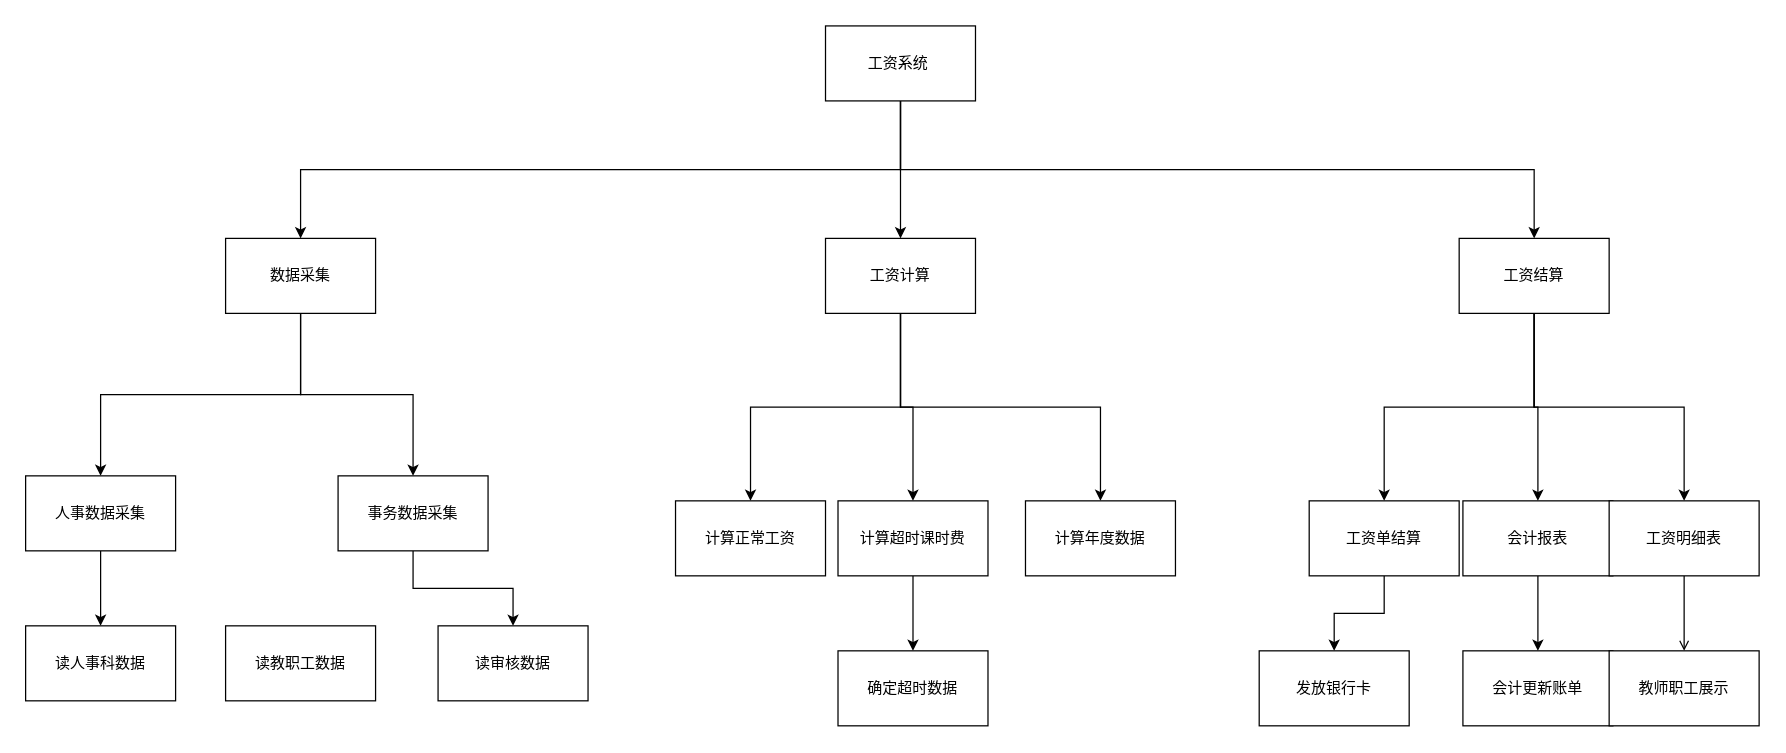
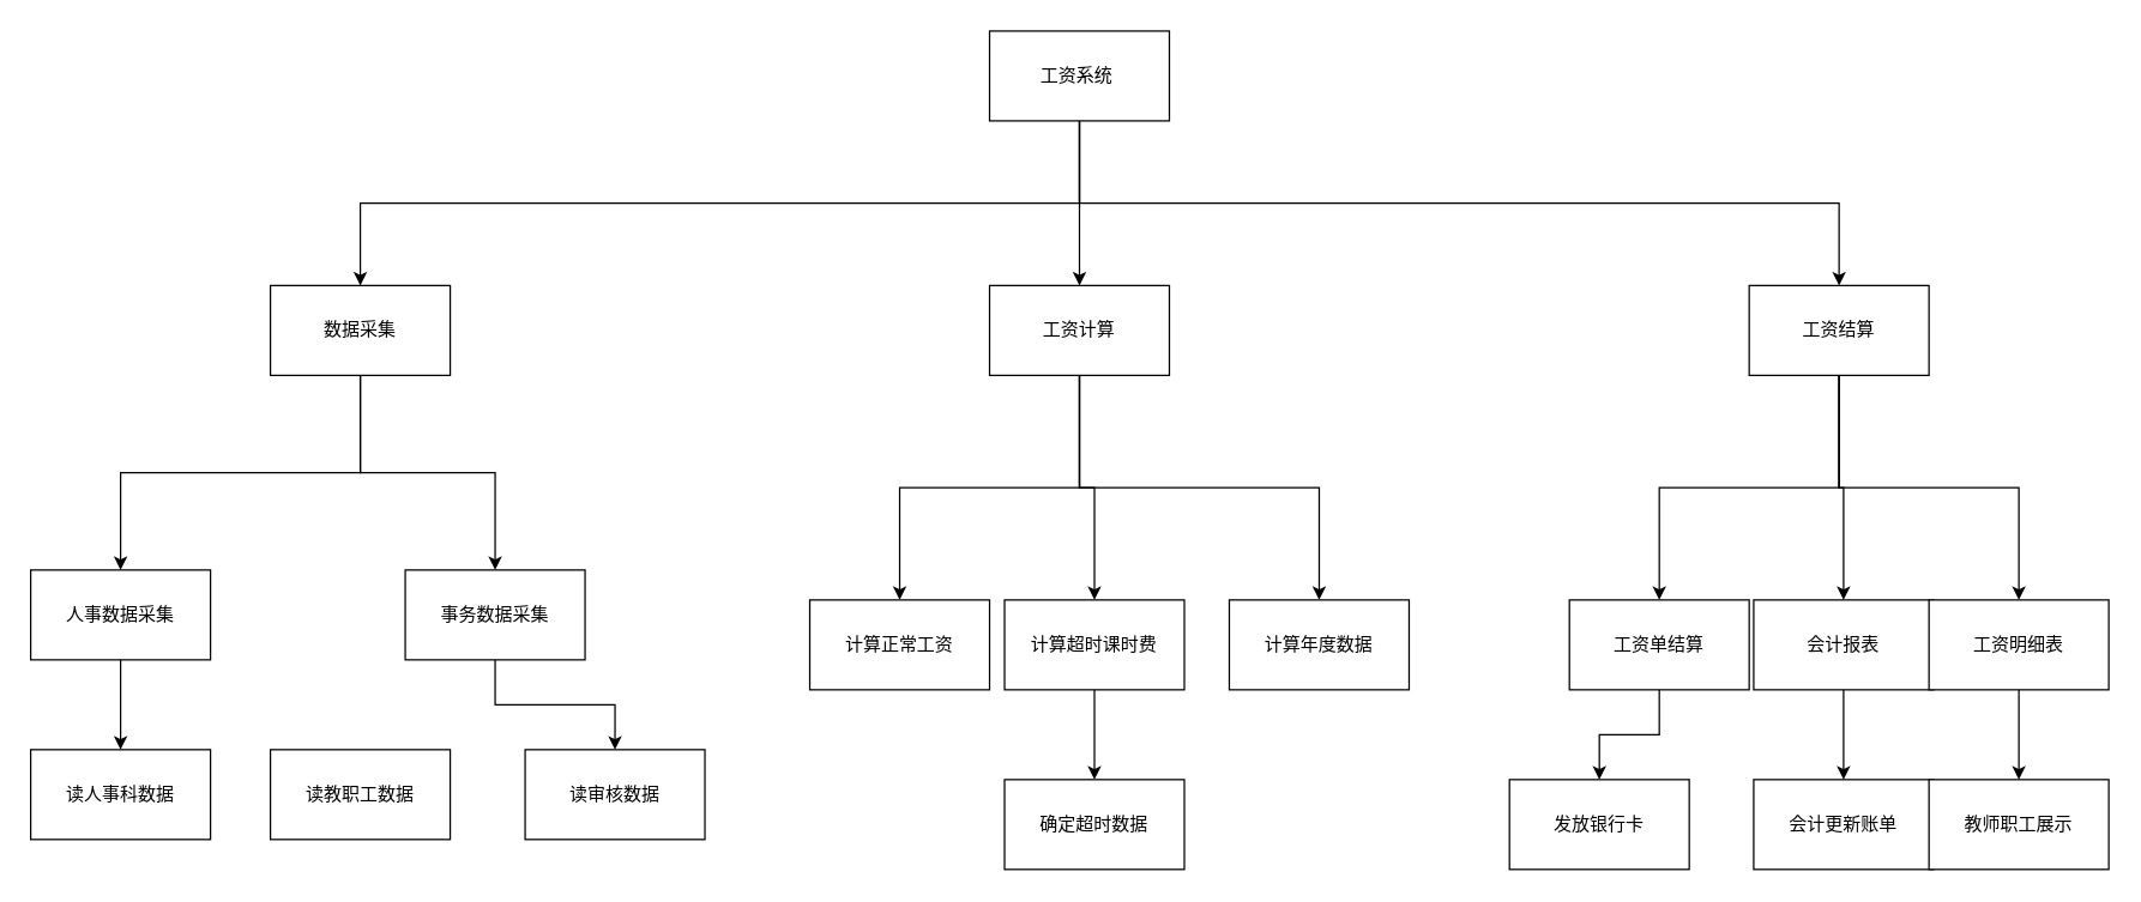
  <mxCell id="0" />
  <mxCell id="1" parent="0" />
  <mxCell id="2" style="edgeStyle=orthogonalEdgeStyle;rounded=0;orthogonalLoop=1;jettySize=auto;html=1;exitX=0.5;exitY=1;exitDx=0;exitDy=0;entryX=0.5;entryY=0;entryDx=0;entryDy=0;" edge="1" parent="1" source="5" target="8"><mxGeometry relative="1" as="geometry"><mxPoint x="590" y="270" as="targetPoint" /></mxGeometry></mxCell>
  <mxCell id="3" style="edgeStyle=orthogonalEdgeStyle;rounded=0;orthogonalLoop=1;jettySize=auto;html=1;exitX=0.5;exitY=1;exitDx=0;exitDy=0;" edge="1" parent="1" source="5" target="12"><mxGeometry relative="1" as="geometry"><mxPoint x="720" y="260" as="targetPoint" /></mxGeometry></mxCell>
  <mxCell id="4" style="edgeStyle=orthogonalEdgeStyle;rounded=0;orthogonalLoop=1;jettySize=auto;html=1;exitX=0.5;exitY=1;exitDx=0;exitDy=0;entryX=0.5;entryY=0;entryDx=0;entryDy=0;" edge="1" parent="1" source="5" target="16"><mxGeometry relative="1" as="geometry" /></mxCell>
  <mxCell id="5" value="工资系统&amp;nbsp;" style="rounded=0;whiteSpace=wrap;html=1;" vertex="1" parent="1"><mxGeometry x="660" y="20" width="120" height="60" as="geometry" /></mxCell>
  <mxCell id="6" style="edgeStyle=orthogonalEdgeStyle;rounded=0;orthogonalLoop=1;jettySize=auto;html=1;exitX=0.5;exitY=1;exitDx=0;exitDy=0;entryX=0.5;entryY=0;entryDx=0;entryDy=0;" edge="1" parent="1" source="8" target="18"><mxGeometry relative="1" as="geometry"><mxPoint x="420" y="410" as="targetPoint" /></mxGeometry></mxCell>
  <mxCell id="7" style="edgeStyle=orthogonalEdgeStyle;rounded=0;orthogonalLoop=1;jettySize=auto;html=1;exitX=0.5;exitY=1;exitDx=0;exitDy=0;entryX=0.5;entryY=0;entryDx=0;entryDy=0;" edge="1" parent="1" source="8" target="20"><mxGeometry relative="1" as="geometry" /></mxCell>
  <mxCell id="8" value="数据采集" style="rounded=0;whiteSpace=wrap;html=1;" vertex="1" parent="1"><mxGeometry x="180" y="190" width="120" height="60" as="geometry" /></mxCell>
  <mxCell id="9" value="" style="edgeStyle=orthogonalEdgeStyle;rounded=0;orthogonalLoop=1;jettySize=auto;html=1;" edge="1" parent="1" source="12" target="24"><mxGeometry relative="1" as="geometry" /></mxCell>
  <mxCell id="10" value="" style="edgeStyle=orthogonalEdgeStyle;rounded=0;orthogonalLoop=1;jettySize=auto;html=1;" edge="1" parent="1" source="12" target="26"><mxGeometry relative="1" as="geometry" /></mxCell>
  <mxCell id="11" style="edgeStyle=orthogonalEdgeStyle;rounded=0;orthogonalLoop=1;jettySize=auto;html=1;exitX=0.5;exitY=1;exitDx=0;exitDy=0;" edge="1" parent="1" source="12" target="28"><mxGeometry relative="1" as="geometry" /></mxCell>
  <mxCell id="12" value="工资计算" style="rounded=0;whiteSpace=wrap;html=1;" vertex="1" parent="1"><mxGeometry x="660" y="190" width="120" height="60" as="geometry" /></mxCell>
  <mxCell id="13" value="" style="edgeStyle=orthogonalEdgeStyle;rounded=0;orthogonalLoop=1;jettySize=auto;html=1;" edge="1" parent="1" source="16" target="30"><mxGeometry relative="1" as="geometry" /></mxCell>
  <mxCell id="14" value="" style="edgeStyle=orthogonalEdgeStyle;rounded=0;orthogonalLoop=1;jettySize=auto;html=1;" edge="1" parent="1" source="16" target="32"><mxGeometry relative="1" as="geometry" /></mxCell>
  <mxCell id="15" value="" style="edgeStyle=orthogonalEdgeStyle;rounded=0;orthogonalLoop=1;jettySize=auto;html=1;" edge="1" parent="1" source="16" target="34"><mxGeometry relative="1" as="geometry" /></mxCell>
  <mxCell id="16" value="工资结算" style="rounded=0;whiteSpace=wrap;html=1;" vertex="1" parent="1"><mxGeometry x="1167" y="190" width="120" height="60" as="geometry" /></mxCell>
  <mxCell id="17" value="" style="edgeStyle=orthogonalEdgeStyle;rounded=0;orthogonalLoop=1;jettySize=auto;html=1;" edge="1" parent="1" source="18" target="21"><mxGeometry relative="1" as="geometry" /></mxCell>
  <mxCell id="18" value="人事数据采集" style="rounded=0;whiteSpace=wrap;html=1;" vertex="1" parent="1"><mxGeometry x="20" y="380" width="120" height="60" as="geometry" /></mxCell>
  <mxCell id="19" value="" style="edgeStyle=orthogonalEdgeStyle;rounded=0;orthogonalLoop=1;jettySize=auto;html=1;" edge="1" parent="1" source="20" target="23"><mxGeometry relative="1" as="geometry" /></mxCell>
  <mxCell id="20" value="事务数据采集" style="rounded=0;whiteSpace=wrap;html=1;" vertex="1" parent="1"><mxGeometry x="270" y="380" width="120" height="60" as="geometry" /></mxCell>
  <mxCell id="21" value="读人事科数据" style="whiteSpace=wrap;html=1;rounded=0;" vertex="1" parent="1"><mxGeometry x="20" y="500" width="120" height="60" as="geometry" /></mxCell>
  <mxCell id="22" value="读教职工数据" style="whiteSpace=wrap;html=1;rounded=0;" vertex="1" parent="1"><mxGeometry x="180" y="500" width="120" height="60" as="geometry" /></mxCell>
  <mxCell id="23" value="读审核数据" style="whiteSpace=wrap;html=1;rounded=0;" vertex="1" parent="1"><mxGeometry x="350" y="500" width="120" height="60" as="geometry" /></mxCell>
  <mxCell id="24" value="计算正常工资" style="whiteSpace=wrap;html=1;rounded=0;" vertex="1" parent="1"><mxGeometry x="540" y="400" width="120" height="60" as="geometry" /></mxCell>
  <mxCell id="25" value="" style="edgeStyle=orthogonalEdgeStyle;rounded=0;orthogonalLoop=1;jettySize=auto;html=1;" edge="1" parent="1" source="26" target="27"><mxGeometry relative="1" as="geometry" /></mxCell>
  <mxCell id="26" value="计算超时课时费" style="whiteSpace=wrap;html=1;rounded=0;" vertex="1" parent="1"><mxGeometry x="670" y="400" width="120" height="60" as="geometry" /></mxCell>
  <mxCell id="27" value="确定超时数据" style="whiteSpace=wrap;html=1;rounded=0;" vertex="1" parent="1"><mxGeometry x="670" y="520" width="120" height="60" as="geometry" /></mxCell>
  <mxCell id="28" value="计算年度数据" style="whiteSpace=wrap;html=1;rounded=0;" vertex="1" parent="1"><mxGeometry x="820" y="400" width="120" height="60" as="geometry" /></mxCell>
  <mxCell id="29" value="" style="edgeStyle=orthogonalEdgeStyle;rounded=0;orthogonalLoop=1;jettySize=auto;html=1;" edge="1" parent="1" source="30" target="35"><mxGeometry relative="1" as="geometry" /></mxCell>
  <mxCell id="30" value="工资单结算" style="whiteSpace=wrap;html=1;rounded=0;" vertex="1" parent="1"><mxGeometry x="1047" y="400" width="120" height="60" as="geometry" /></mxCell>
  <mxCell id="31" value="" style="edgeStyle=orthogonalEdgeStyle;rounded=0;orthogonalLoop=1;jettySize=auto;html=1;" edge="1" parent="1" source="32" target="36"><mxGeometry relative="1" as="geometry" /></mxCell>
  <mxCell id="32" value="会计报表" style="whiteSpace=wrap;html=1;rounded=0;" vertex="1" parent="1"><mxGeometry x="1170" y="400" width="120" height="60" as="geometry" /></mxCell>
- <mxCell id="33" value="" style="edgeStyle=orthogonalEdgeStyle;rounded=0;orthogonalLoop=1;jettySize=auto;html=1;endArrow=open;" edge="1" parent="1" source="34" target="37"><mxGeometry relative="1" as="geometry" /></mxCell>
+ <mxCell id="33" value="" style="edgeStyle=orthogonalEdgeStyle;rounded=0;orthogonalLoop=1;jettySize=auto;html=1;" edge="1" parent="1" source="34" target="37"><mxGeometry relative="1" as="geometry" /></mxCell>
  <mxCell id="34" value="工资明细表" style="whiteSpace=wrap;html=1;rounded=0;" vertex="1" parent="1"><mxGeometry x="1287" y="400" width="120" height="60" as="geometry" /></mxCell>
  <mxCell id="35" value="发放银行卡" style="whiteSpace=wrap;html=1;rounded=0;" vertex="1" parent="1"><mxGeometry x="1007" y="520" width="120" height="60" as="geometry" /></mxCell>
  <mxCell id="36" value="会计更新账单" style="whiteSpace=wrap;html=1;rounded=0;" vertex="1" parent="1"><mxGeometry x="1170" y="520" width="120" height="60" as="geometry" /></mxCell>
  <mxCell id="37" value="教师职工展示" style="whiteSpace=wrap;html=1;rounded=0;" vertex="1" parent="1"><mxGeometry x="1287" y="520" width="120" height="60" as="geometry" /></mxCell>
